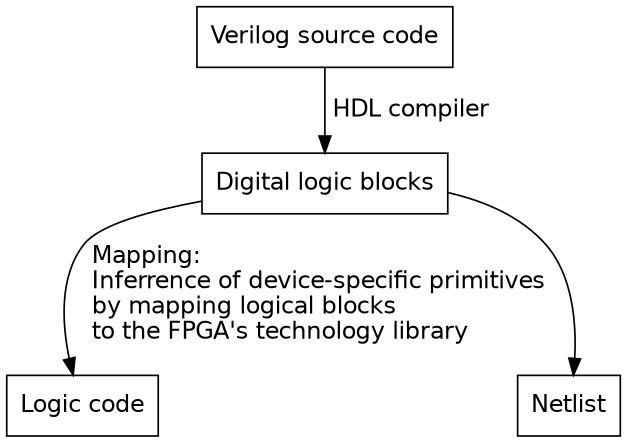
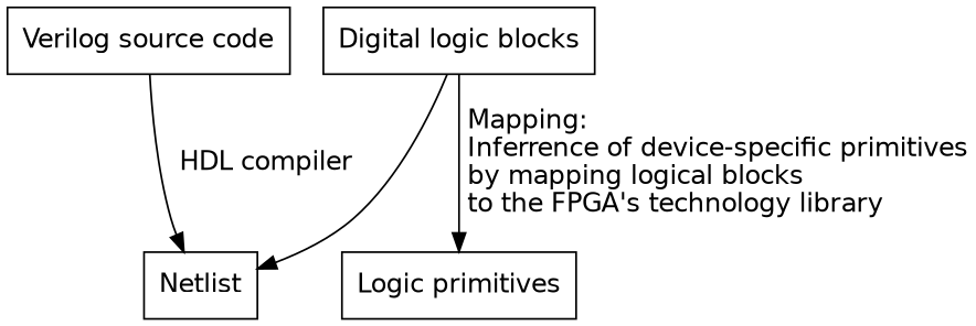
  digraph {
    fontname="DejaVu Sans"
    node [fontname="DejaVu Sans" shape=box]
    edge [fontname="DejaVu Sans"]
    "Verilog source code"
    "Digital logic blocks"
-   "Logic primitives" [label="Logic code"]
+   "Logic primitives"
    Netlist
-   "Verilog source code" -> "Digital logic blocks" [label=" HDL compiler"]
+   "Verilog source code" -> Netlist [label=" HDL compiler"]
    "Digital logic blocks" -> "Logic primitives" [label=" Mapping:\l Inferrence of device-specific primitives\l by mapping logical blocks\l to the FPGA's technology library\l"]
    "Digital logic blocks" -> Netlist
  }
